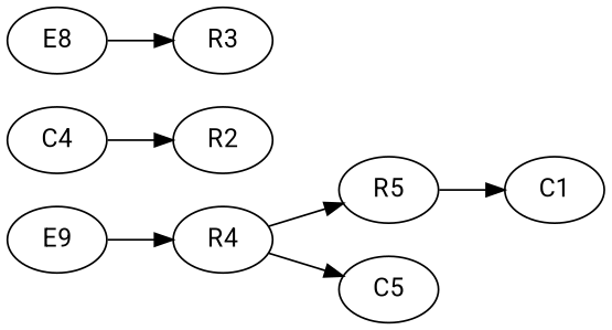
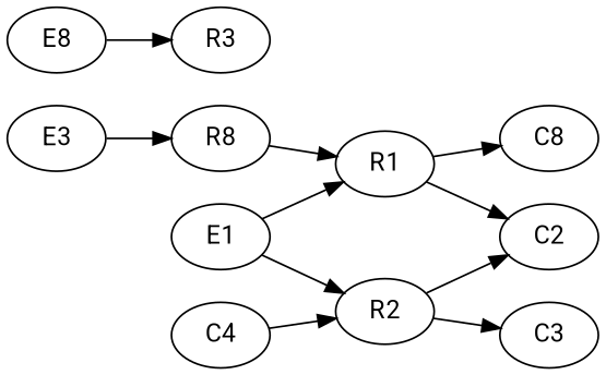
  digraph {
    fontname=Roboto
    rankdir=LR
    node [fontname=Roboto type=C]
    edge [fontname=Roboto]
-   R1 [type=R label=R5]
+   E1 [type=E]
+   R1 [type=R]
    R2 [type=R]
-   C1
+   C1 [label=C8]
+   C2
+   C3
    n7 [label=E8 type=E]
    R3 [type=R]
-   E3 [type=E label=E9]
-   R4 [type=R]
-   C5
+   E3 [type=E]
+   R4 [type=R label=R8]
    C4
+   E1 -> R1
+   E1 -> R2
    R1 -> C1
+   R1 -> C2
+   R2 -> C2
+   R2 -> C3
    n7 -> R3
    E3 -> R4
    R4 -> R1
-   R4 -> C5
    C4 -> R2
  }
